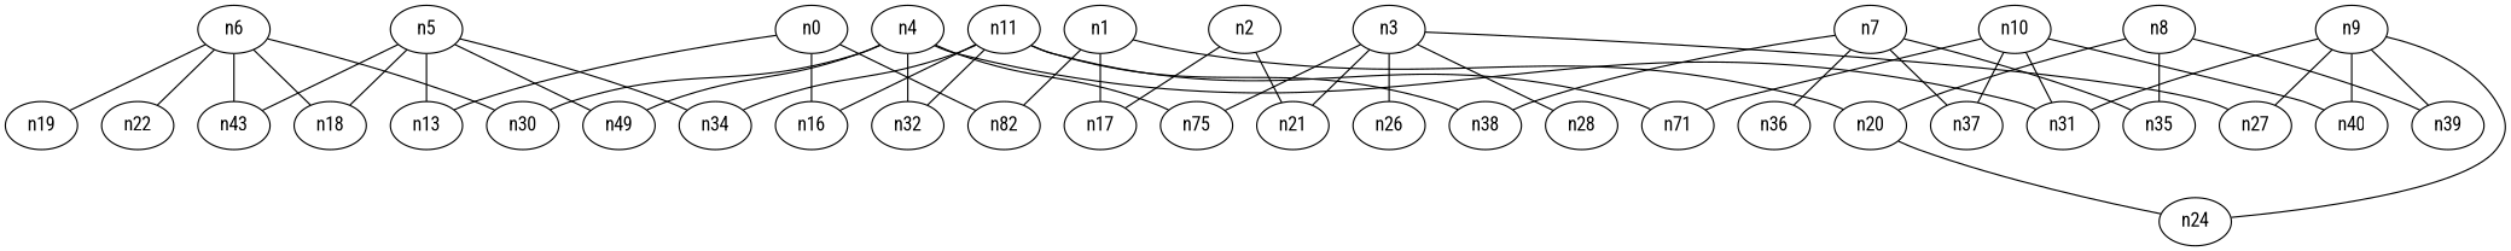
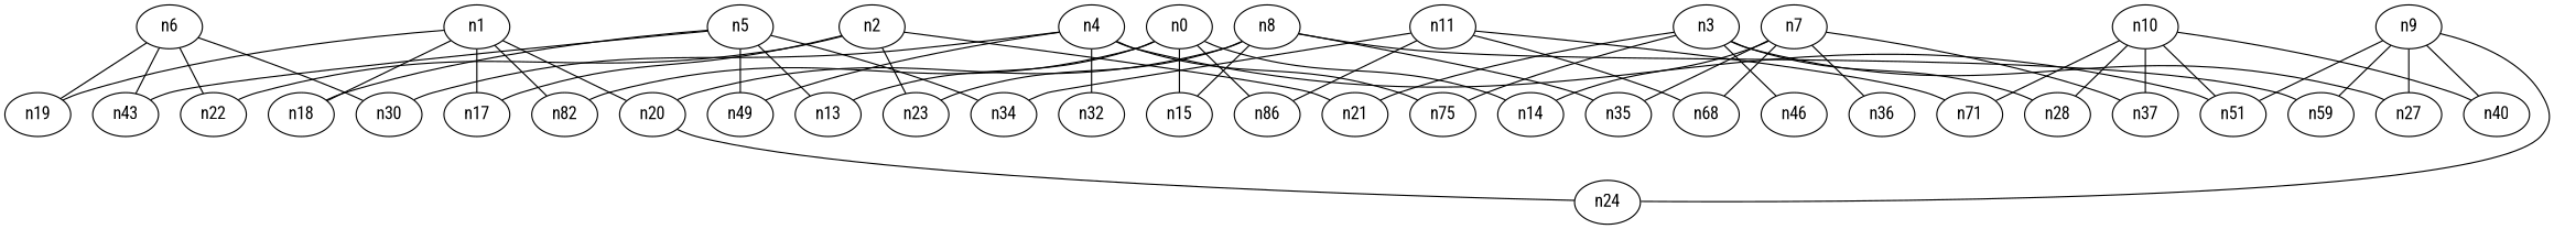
  strict graph {
    edge_default="{}"
    fontname="Roboto Condensed"
    node_default="{}"
    node [fontname="Roboto Condensed"]
    edge [fontname="Roboto Condensed"]
    n0 [dim3pos="0.08562794448764462,0.23582290541724552,-0.9680162252789928"]
    n12 [dim3pos="0.14520441428612313,0.7031282842689448,-0.6960792296375706" label=n82]
    n13 [dim3pos="-0.06108630681198412,0.2724118434362048,-0.9602396839725803"]
-   n16 [dim3pos="-0.028827334236347077,-0.24918963700689487,-0.9680255728074533"]
+   n14 [dim3pos="0.09026590643193139,0.0977031896502354,0.991113592313309"]
+   n15 [dim3pos="-0.35916499400989826,-0.2897634167866913,0.8871514354212431"]
+   n16 [dim3pos="-0.028827334236347077,-0.24918963700689487,-0.9680255728074533" label=n86]
    n1 [dim3pos="0.37735890361018887,-0.8854788827347811,0.2711593739793628"]
    n17 [dim3pos="-0.019009101125924046,0.9596498701291696,0.28055441688815463"]
    n18 [dim3pos="-0.44378579519234174,0.5297552707437534,-0.7227817935620083"]
    n19 [dim3pos="0.8398821911459994,0.07215120597204452,0.5379517715116984"]
    n20 [dim3pos="-0.8231148386566497,-0.31516216013142856,0.4723926070595616"]
    n24 [dim3pos="-0.13573095570607388,0.22843759564990124,0.9640505031152714"]
    n2 [dim3pos="0.1258305224835911,-0.6583218497810901,-0.7421448791929446"]
    n21 [dim3pos="0.028284625875757783,0.24582045936098376,0.9689026172421166"]
    n22 [dim3pos="0.362733624398627,0.5691065144127752,0.7379309540760419"]
+   n23 [dim3pos="0.5813104575173673,-0.4048434644579698,-0.705818617823742"]
    n3 [dim3pos="0.08373712383683193,0.23305009365095136,-0.9688527999344472"]
    n25 [dim3pos="0.3560029063919233,0.2889627018928866,-0.888685820498598" label=n75]
-   n26 [dim3pos="0.08907932005643017,0.09668074957412266,0.99132119285329"]
+   n26 [dim3pos="0.08907932005643017,0.09668074957412266,0.99132119285329" label=n46]
    n27 [dim3pos="0.06195242299331017,-0.2680866568682494,0.9614007705917774"]
    n28 [dim3pos="0.1427924029295648,0.6952700762653194,-0.7044216427081281"]
    n4 [dim3pos="0.5278209193467417,0.02331118229268411,-0.849035727092846"]
    n29 [dim3pos="-0.17029958435013495,0.07166733495753512,0.9827827047065164" label=n49]
    n30 [dim3pos="0.029616818154964232,0.006582239620588021,-0.9995396531423618"]
-   n31 [dim3pos="0.8116596498342822,0.3265567999637042,-0.4843235171126379"]
+   n31 [dim3pos="0.8116596498342822,0.3265567999637042,-0.4843235171126379" label=n51]
    n32 [dim3pos="0.5712883877032114,-0.40144039324429076,-0.715873724023542"]
    n5 [dim3pos="0.15563410999201366,-0.15249909438276305,0.9759723612989412"]
    n33 [dim3pos="0.3997453365390785,-0.09432182383890378,0.9117604177978783" label=n43]
    n34 [dim3pos="-0.13574874532776512,0.230092921772678,0.9636542561998311"]
    n6 [dim3pos="0.44121415555826504,0.1782229335970752,0.8795263810000583"]
    n7 [dim3pos="0.44778780795812395,0.18075516395409327,0.8756789650025786"]
    n35 [dim3pos="-0.029407336456085783,-0.006607978468340186,0.9995456683829511"]
    n36 [dim3pos="-0.4000491860531167,0.09324379219276392,-0.9117380347203639"]
    n37 [dim3pos="-0.8472647013152469,-0.07680200607663401,-0.5255891720419954"]
-   n38 [dim3pos="0.3688451464877577,0.5748649073755893,0.7303996140336327"]
+   n38 [dim3pos="0.3688451464877577,0.5748649073755893,0.7303996140336327" label=n68]
    n8 [dim3pos="-0.5326861508384952,-0.024970439442012212,0.8459444082556139"]
-   n39 [dim3pos="0.1700563441453863,-0.07112027831031435,-0.9828645612844983"]
+   n39 [dim3pos="0.1700563441453863,-0.07112027831031435,-0.9828645612844983" label=n59]
    n9 [dim3pos="-0.15732411908392538,0.15417631530074127,-0.9754377403785202"]
    n40 [dim3pos="-0.4469800210305083,0.5335298057639596,-0.7180214531342626"]
    n10 [dim3pos="0.279707367905565,-0.9209519308357684,0.2713140789365912"]
    n41 [dim3pos="-0.35868955901193983,0.8927563551671104,0.2726314188873989" label=n71]
    n11 [dim3pos="-0.12842365816479584,0.6607315292783535,0.7395547378261192"]
    n0 -- n12
    n0 -- n13
+   n0 -- n14
+   n0 -- n15
    n0 -- n16
    n1 -- n12
    n1 -- n17
-   n6 -- n18
+   n1 -- n18
+   n1 -- n19
    n1 -- n20
    n20 -- n24
    n2 -- n17
    n2 -- n21
+   n2 -- n22
+   n2 -- n23
    n3 -- n21
    n3 -- n25
    n3 -- n26
    n3 -- n27
    n3 -- n28
    n4 -- n25
    n4 -- n29
    n4 -- n30
    n4 -- n31
    n4 -- n32
    n5 -- n13
    n5 -- n18
    n5 -- n29
    n5 -- n33
    n5 -- n34
    n6 -- n19
    n6 -- n22
    n6 -- n30
    n6 -- n33
+   n7 -- n14
    n7 -- n35
    n7 -- n36
    n7 -- n37
    n7 -- n38
+   n8 -- n15
    n8 -- n20
+   n8 -- n23
    n8 -- n35
    n8 -- n39
    n9 -- n24
    n9 -- n27
    n9 -- n31
    n9 -- n39
    n9 -- n40
+   n10 -- n28
    n10 -- n31
    n10 -- n37
    n10 -- n40
    n10 -- n41
    n11 -- n16
-   n11 -- n32
    n11 -- n34
    n11 -- n38
    n11 -- n41
  }
